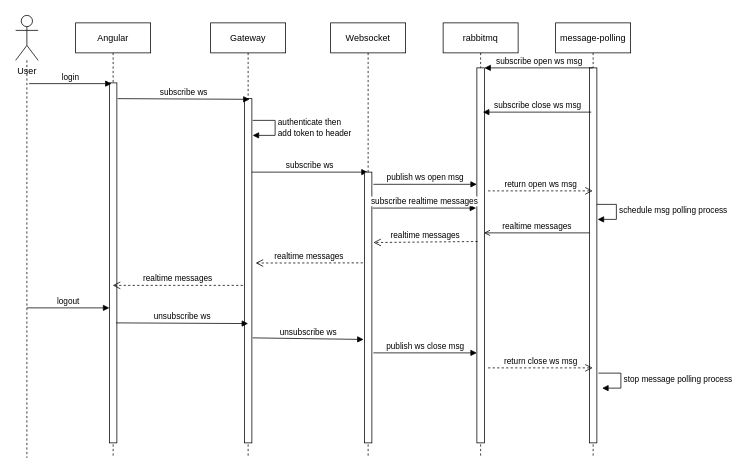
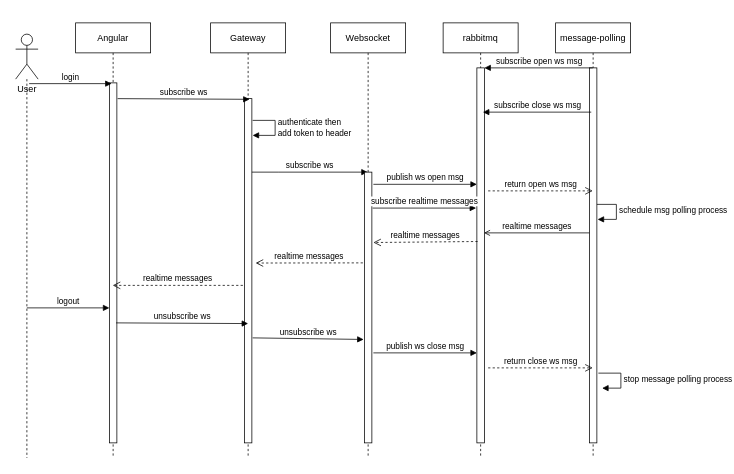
  <mxCell id="0" />
  <mxCell id="1" parent="0" />
  <mxCell id="2" value="Angular" style="shape=umlLifeline;perimeter=lifelinePerimeter;whiteSpace=wrap;html=1;container=1;collapsible=0;recursiveResize=0;outlineConnect=0;" parent="1" vertex="1"><mxGeometry x="100" y="30" width="100" height="580" as="geometry" /></mxCell>
  <mxCell id="3" value="" style="html=1;points=[];perimeter=orthogonalPerimeter;" parent="2" vertex="1"><mxGeometry x="45" y="80" width="10" height="480" as="geometry" /></mxCell>
  <mxCell id="4" value="logout" style="html=1;verticalAlign=bottom;endArrow=block;rounded=0;" parent="2" edge="1"><mxGeometry relative="1" as="geometry"><mxPoint x="-65" y="380" as="sourcePoint" /><mxPoint x="45" y="380" as="targetPoint" /></mxGeometry></mxCell>
  <mxCell id="5" value="Gateway" style="shape=umlLifeline;perimeter=lifelinePerimeter;whiteSpace=wrap;html=1;container=1;collapsible=0;recursiveResize=0;outlineConnect=0;" parent="1" vertex="1"><mxGeometry x="280" y="30" width="100" height="580" as="geometry" /></mxCell>
  <mxCell id="6" value="" style="html=1;points=[];perimeter=orthogonalPerimeter;" parent="5" vertex="1"><mxGeometry x="45" y="101" width="10" height="459" as="geometry" /></mxCell>
  <mxCell id="7" value="&lt;div&gt;authenticate then &lt;br&gt;&lt;/div&gt;&lt;div&gt;add token to header&lt;/div&gt;" style="edgeStyle=orthogonalEdgeStyle;html=1;align=left;spacingLeft=2;endArrow=block;rounded=0;" parent="5" edge="1"><mxGeometry relative="1" as="geometry"><mxPoint x="56" y="130" as="sourcePoint" /><Array as="points"><mxPoint x="86" y="130" /></Array><mxPoint x="56" y="150" as="targetPoint" /></mxGeometry></mxCell>
  <mxCell id="8" value="subscribe ws" style="html=1;verticalAlign=bottom;endArrow=block;rounded=0;" parent="5" edge="1"><mxGeometry width="80" relative="1" as="geometry"><mxPoint x="55" y="199" as="sourcePoint" /><mxPoint x="209.5" y="199" as="targetPoint" /><Array as="points"><mxPoint x="90" y="199" /></Array></mxGeometry></mxCell>
  <mxCell id="9" value="&lt;div&gt;unsubscribe ws&lt;/div&gt;" style="html=1;verticalAlign=bottom;endArrow=block;entryX=0.7;entryY=0.002;rounded=0;entryDx=0;entryDy=0;entryPerimeter=0;" edge="1" parent="5"><mxGeometry relative="1" as="geometry"><mxPoint x="-126" y="400" as="sourcePoint" /><mxPoint x="50" y="400.918" as="targetPoint" /></mxGeometry></mxCell>
  <mxCell id="10" value="Websocket" style="shape=umlLifeline;perimeter=lifelinePerimeter;whiteSpace=wrap;html=1;container=1;collapsible=0;recursiveResize=0;outlineConnect=0;" parent="1" vertex="1"><mxGeometry x="440" y="30" width="100" height="580" as="geometry" /></mxCell>
  <mxCell id="11" value="" style="html=1;points=[];perimeter=orthogonalPerimeter;" parent="10" vertex="1"><mxGeometry x="45" y="199" width="10" height="361" as="geometry" /></mxCell>
  <mxCell id="12" value="&lt;div&gt;unsubscribe ws&lt;/div&gt;" style="html=1;verticalAlign=bottom;endArrow=block;rounded=0;entryX=-0.1;entryY=0.618;entryDx=0;entryDy=0;entryPerimeter=0;" edge="1" parent="10" target="11"><mxGeometry relative="1" as="geometry"><mxPoint x="-104" y="420" as="sourcePoint" /><mxPoint x="41" y="421" as="targetPoint" /></mxGeometry></mxCell>
  <mxCell id="13" value="message-polling" style="shape=umlLifeline;perimeter=lifelinePerimeter;whiteSpace=wrap;html=1;container=1;collapsible=0;recursiveResize=0;outlineConnect=0;" parent="1" vertex="1"><mxGeometry x="740" y="30" width="100" height="580" as="geometry" /></mxCell>
  <mxCell id="14" value="schedule msg polling process" style="edgeStyle=orthogonalEdgeStyle;html=1;align=left;spacingLeft=2;endArrow=block;rounded=0;entryX=1;entryY=0;" parent="13" edge="1"><mxGeometry relative="1" as="geometry"><mxPoint x="51" y="242" as="sourcePoint" /><Array as="points"><mxPoint x="81" y="242" /></Array><mxPoint x="56" y="262.0" as="targetPoint" /></mxGeometry></mxCell>
  <mxCell id="15" value="" style="html=1;points=[];perimeter=orthogonalPerimeter;" parent="13" vertex="1"><mxGeometry x="45" y="60" width="10" height="500" as="geometry" /></mxCell>
  <mxCell id="16" value="&lt;div&gt;subscribe ws&lt;/div&gt;" style="html=1;verticalAlign=bottom;endArrow=block;entryX=0.7;entryY=0.002;rounded=0;entryDx=0;entryDy=0;entryPerimeter=0;" parent="1" target="6" edge="1"><mxGeometry relative="1" as="geometry"><mxPoint x="156" y="131" as="sourcePoint" /><mxPoint x="321" y="131" as="targetPoint" /></mxGeometry></mxCell>
  <mxCell id="17" value="rabbitmq" style="shape=umlLifeline;perimeter=lifelinePerimeter;whiteSpace=wrap;html=1;container=1;collapsible=0;recursiveResize=0;outlineConnect=0;" parent="1" vertex="1"><mxGeometry x="590" y="30" width="100" height="580" as="geometry" /></mxCell>
  <mxCell id="18" value="" style="html=1;points=[];perimeter=orthogonalPerimeter;" parent="17" vertex="1"><mxGeometry x="45" y="60" width="10" height="500" as="geometry" /></mxCell>
  <mxCell id="19" value="publish ws open msg" style="html=1;verticalAlign=bottom;startArrow=none;endArrow=block;startSize=8;rounded=0;exitX=1.2;exitY=0.045;exitDx=0;exitDy=0;exitPerimeter=0;startFill=0;" parent="1" source="11" target="18" edge="1"><mxGeometry relative="1" as="geometry"><mxPoint x="575" y="240" as="sourcePoint" /><mxPoint x="630" y="238.945" as="targetPoint" /></mxGeometry></mxCell>
  <mxCell id="20" value="subscribe open ws msg" style="html=1;verticalAlign=bottom;endArrow=block;entryX=1;entryY=0;rounded=0;" parent="1" source="13" target="18" edge="1"><mxGeometry relative="1" as="geometry"><mxPoint x="705" y="110" as="sourcePoint" /></mxGeometry></mxCell>
  <mxCell id="21" value="return open ws msg" style="html=1;verticalAlign=bottom;endArrow=open;dashed=1;endSize=8;rounded=0;" parent="1" edge="1"><mxGeometry relative="1" as="geometry"><mxPoint x="789.5" y="254" as="targetPoint" /><mxPoint x="650" y="254" as="sourcePoint" /></mxGeometry></mxCell>
  <mxCell id="22" value="realtime messages" style="html=1;verticalAlign=bottom;endArrow=open;rounded=0;" parent="1" edge="1"><mxGeometry relative="1" as="geometry"><mxPoint x="785" y="310" as="sourcePoint" /><mxPoint x="644.5" y="310" as="targetPoint" /></mxGeometry></mxCell>
  <mxCell id="23" value="subscribe close ws msg" style="html=1;verticalAlign=bottom;endArrow=block;entryX=1;entryY=0;rounded=0;" parent="1" edge="1"><mxGeometry relative="1" as="geometry"><mxPoint x="787.5" y="149" as="sourcePoint" /><mxPoint x="643" y="149" as="targetPoint" /></mxGeometry></mxCell>
  <mxCell id="24" value="realtime messages" style="html=1;verticalAlign=bottom;endArrow=open;dashed=1;endSize=8;rounded=0;exitX=0.1;exitY=0.463;exitDx=0;exitDy=0;exitPerimeter=0;entryX=1.2;entryY=0.26;entryDx=0;entryDy=0;entryPerimeter=0;" parent="1" source="18" edge="1" target="11"><mxGeometry relative="1" as="geometry"><mxPoint x="630" y="331" as="sourcePoint" /><mxPoint x="495" y="331" as="targetPoint" /></mxGeometry></mxCell>
  <mxCell id="25" value="subscribe realtime messages" style="html=1;verticalAlign=bottom;startArrow=none;endArrow=block;startSize=8;rounded=0;exitX=1.2;exitY=0.045;exitDx=0;exitDy=0;exitPerimeter=0;startFill=0;" parent="1" edge="1"><mxGeometry relative="1" as="geometry"><mxPoint x="496" y="276.945" as="sourcePoint" /><mxPoint x="634" y="276.945" as="targetPoint" /></mxGeometry></mxCell>
  <mxCell id="26" value="realtime messages" style="html=1;verticalAlign=bottom;endArrow=open;dashed=1;endSize=8;rounded=0;exitX=0.5;exitY=0.46;exitDx=0;exitDy=0;exitPerimeter=0;" parent="1" edge="1"><mxGeometry relative="1" as="geometry"><mxPoint x="483" y="350" as="sourcePoint" /><mxPoint x="340" y="350.2" as="targetPoint" /></mxGeometry></mxCell>
  <mxCell id="27" value="realtime messages" style="html=1;verticalAlign=bottom;endArrow=open;dashed=1;endSize=8;rounded=0;exitX=0.5;exitY=0.46;exitDx=0;exitDy=0;exitPerimeter=0;" parent="1" target="2" edge="1"><mxGeometry relative="1" as="geometry"><mxPoint x="323" y="380" as="sourcePoint" /><mxPoint x="180" y="380.2" as="targetPoint" /></mxGeometry></mxCell>
  <mxCell id="28" style="edgeStyle=orthogonalEdgeStyle;rounded=0;orthogonalLoop=1;jettySize=auto;html=1;startArrow=none;startFill=0;endArrow=none;endFill=0;dashed=1;" parent="1" source="29" edge="1"><mxGeometry relative="1" as="geometry"><mxPoint x="35" y="610" as="targetPoint" /></mxGeometry></mxCell>
- <mxCell id="29" value="User" style="shape=umlActor;verticalLabelPosition=bottom;verticalAlign=top;html=1;" parent="1" vertex="1"><mxGeometry x="20" y="20" width="30" height="60" as="geometry" /></mxCell>
+ <mxCell id="29" value="User" style="shape=umlActor;verticalLabelPosition=bottom;verticalAlign=top;html=1;" parent="1" vertex="1"><mxGeometry x="20" y="45" width="30" height="60" as="geometry" /></mxCell>
  <mxCell id="30" value="login" style="html=1;verticalAlign=bottom;endArrow=block;rounded=0;" parent="1" edge="1"><mxGeometry relative="1" as="geometry"><mxPoint x="38" y="111" as="sourcePoint" /><mxPoint x="148" y="111" as="targetPoint" /></mxGeometry></mxCell>
  <mxCell id="31" value="publish ws close msg" style="html=1;verticalAlign=bottom;startArrow=none;endArrow=block;startSize=8;rounded=0;exitX=1.2;exitY=0.045;exitDx=0;exitDy=0;exitPerimeter=0;startFill=0;" edge="1" parent="1"><mxGeometry relative="1" as="geometry"><mxPoint x="497" y="470.005" as="sourcePoint" /><mxPoint x="635" y="470.005" as="targetPoint" /></mxGeometry></mxCell>
  <mxCell id="32" value="return close ws msg" style="html=1;verticalAlign=bottom;endArrow=open;dashed=1;endSize=8;rounded=0;" edge="1" parent="1"><mxGeometry relative="1" as="geometry"><mxPoint x="789.5" y="490" as="targetPoint" /><mxPoint x="650" y="490" as="sourcePoint" /></mxGeometry></mxCell>
  <mxCell id="33" value="stop message polling process" style="edgeStyle=orthogonalEdgeStyle;html=1;align=left;spacingLeft=2;endArrow=block;rounded=0;entryX=1;entryY=0;" edge="1" parent="1"><mxGeometry relative="1" as="geometry"><mxPoint x="797" y="497" as="sourcePoint" /><Array as="points"><mxPoint x="827" y="497" /></Array><mxPoint x="802" y="517" as="targetPoint" /></mxGeometry></mxCell>
